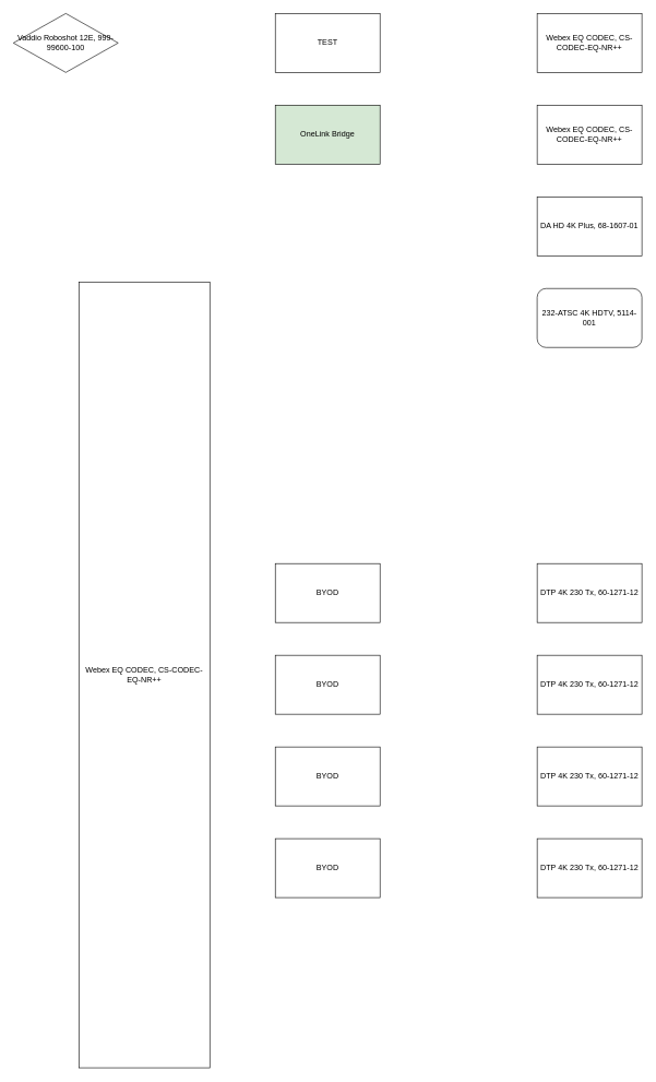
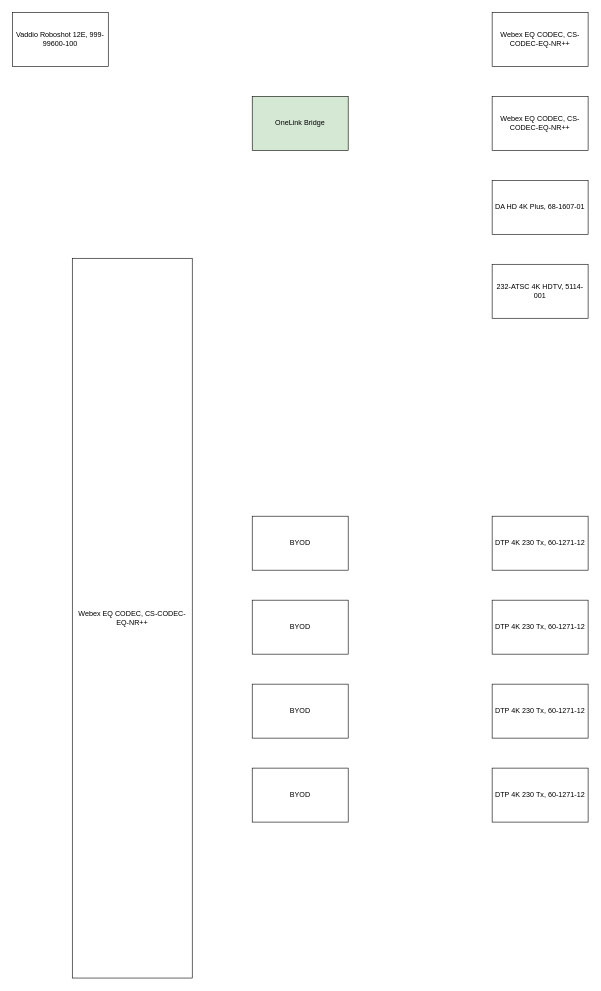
  <mxCell id="0" />
  <mxCell id="1" parent="0" />
  <mxCell id="2" value="Webex EQ CODEC, CS-CODEC-EQ-NR++" style="rounded=0;whiteSpace=wrap;html=1;" parent="1" connectable="" vertex="1"><mxGeometry x="120" y="430" width="200" height="1200" as="geometry" /></mxCell>
  <mxCell id="3" value="Webex EQ CODEC, CS-CODEC-EQ-NR++" style="rounded=0;whiteSpace=wrap;html=1;" parent="1" connectable="" vertex="1"><mxGeometry x="820" y="20" width="160" height="90" as="geometry" /></mxCell>
  <mxCell id="4" value="Webex EQ CODEC, CS-CODEC-EQ-NR++" style="rounded=0;whiteSpace=wrap;html=1;" parent="1" connectable="" vertex="1"><mxGeometry x="820" y="160" width="160" height="90" as="geometry" /></mxCell>
  <mxCell id="5" value="DA HD 4K Plus, 68-1607-01" style="rounded=0;whiteSpace=wrap;html=1;" parent="1" connectable="" vertex="1"><mxGeometry x="820" y="300" width="160" height="90" as="geometry" /></mxCell>
- <mxCell id="6" value="232-ATSC 4K HDTV, 5114-001" style="whiteSpace=wrap;html=1;rounded=1;" parent="1" connectable="" vertex="1"><mxGeometry x="820" y="440" width="160" height="90" as="geometry" /></mxCell>
+ <mxCell id="6" value="232-ATSC 4K HDTV, 5114-001" style="rounded=0;whiteSpace=wrap;html=1;" parent="1" connectable="" vertex="1"><mxGeometry x="820" y="440" width="160" height="90" as="geometry" /></mxCell>
  <mxCell id="7" value="DTP 4K 230 Tx, 60-1271-12" style="rounded=0;whiteSpace=wrap;html=1;" parent="1" connectable="" vertex="1"><mxGeometry x="820" y="860" width="160" height="90" as="geometry" /></mxCell>
  <mxCell id="8" value="DTP 4K 230 Tx, 60-1271-12" style="rounded=0;whiteSpace=wrap;html=1;" parent="1" connectable="" vertex="1"><mxGeometry x="820" y="1000" width="160" height="90" as="geometry" /></mxCell>
  <mxCell id="9" value="DTP 4K 230 Tx, 60-1271-12" style="rounded=0;whiteSpace=wrap;html=1;" parent="1" connectable="" vertex="1"><mxGeometry x="820" y="1140" width="160" height="90" as="geometry" /></mxCell>
  <mxCell id="10" value="DTP 4K 230 Tx, 60-1271-12" style="rounded=0;whiteSpace=wrap;html=1;" parent="1" connectable="" vertex="1"><mxGeometry x="820" y="1280" width="160" height="90" as="geometry" /></mxCell>
- <mxCell id="11" value="TEST" style="rounded=0;whiteSpace=wrap;html=1;" parent="1" connectable="" vertex="1"><mxGeometry x="420" y="20" width="160" height="90" as="geometry" /></mxCell>
  <mxCell id="12" value="OneLink Bridge" style="rounded=0;whiteSpace=wrap;html=1;fillColor=#d5e8d4;" parent="1" connectable="" vertex="1"><mxGeometry x="420" y="160" width="160" height="90" as="geometry" /></mxCell>
  <mxCell id="13" value="BYOD" style="rounded=0;whiteSpace=wrap;html=1;" parent="1" connectable="" vertex="1"><mxGeometry x="420" y="860" width="160" height="90" as="geometry" /></mxCell>
  <mxCell id="14" value="BYOD" style="rounded=0;whiteSpace=wrap;html=1;" parent="1" connectable="" vertex="1"><mxGeometry x="420" y="1000" width="160" height="90" as="geometry" /></mxCell>
  <mxCell id="15" value="BYOD" style="rounded=0;whiteSpace=wrap;html=1;" parent="1" connectable="" vertex="1"><mxGeometry x="420" y="1140" width="160" height="90" as="geometry" /></mxCell>
  <mxCell id="16" value="BYOD" style="rounded=0;whiteSpace=wrap;html=1;" parent="1" connectable="" vertex="1"><mxGeometry x="420" y="1280" width="160" height="90" as="geometry" /></mxCell>
- <mxCell id="17" value="Vaddio Roboshot 12E, 999-99600-100" style="rhombus;whiteSpace=wrap;html=1;" parent="1" connectable="" vertex="1"><mxGeometry x="20" y="20" width="160" height="90" as="geometry" /></mxCell>
+ <mxCell id="17" value="Vaddio Roboshot 12E, 999-99600-100" style="rounded=0;whiteSpace=wrap;html=1;" parent="1" connectable="" vertex="1"><mxGeometry x="20" y="20" width="160" height="90" as="geometry" /></mxCell>
